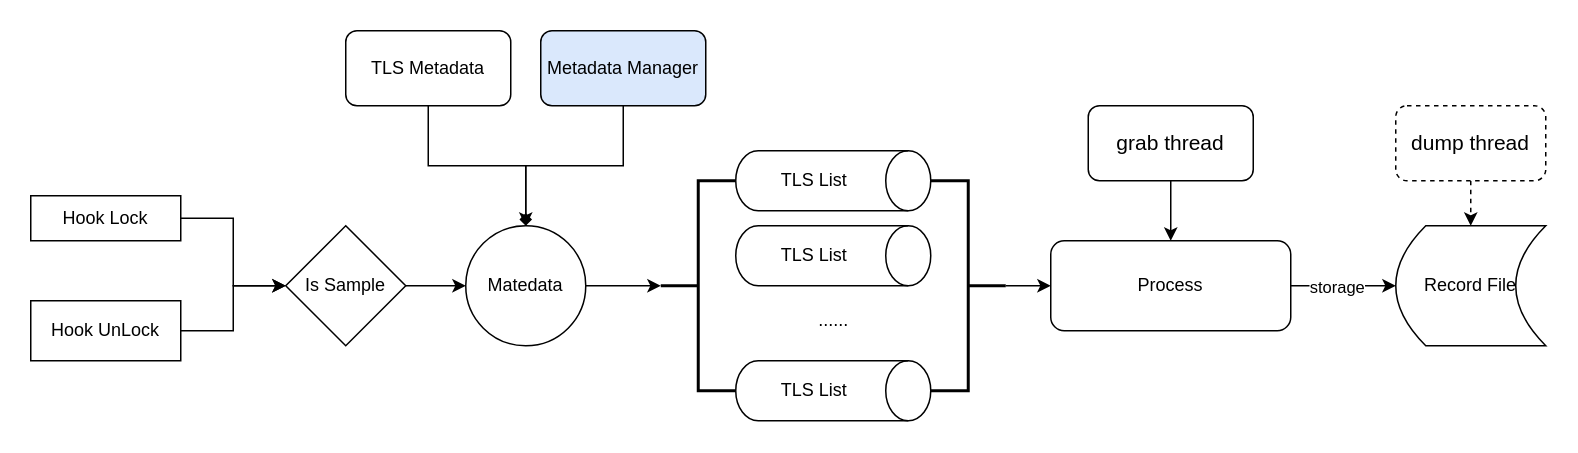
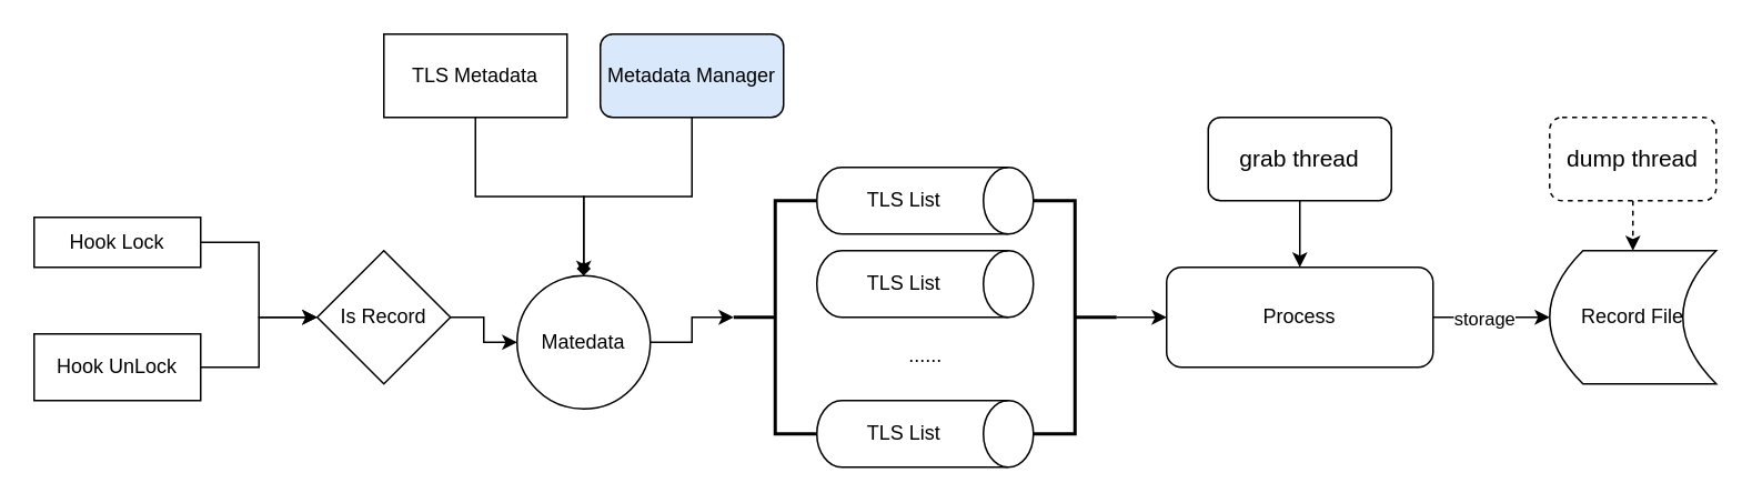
  <mxCell id="0" />
  <mxCell id="1" parent="0" />
  <mxCell id="2" style="edgeStyle=orthogonalEdgeStyle;rounded=0;orthogonalLoop=1;jettySize=auto;html=1;exitX=1;exitY=0.5;exitDx=0;exitDy=0;entryX=0;entryY=0.5;entryDx=0;entryDy=0;" edge="1" parent="1" source="3" target="13"><mxGeometry relative="1" as="geometry" /></mxCell>
  <mxCell id="3" value="Hook Lock" style="rounded=0;whiteSpace=wrap;html=1;" vertex="1" parent="1"><mxGeometry x="20" y="130" width="100" height="30" as="geometry" /></mxCell>
  <mxCell id="4" style="edgeStyle=orthogonalEdgeStyle;rounded=0;orthogonalLoop=1;jettySize=auto;html=1;exitX=1;exitY=0.5;exitDx=0;exitDy=0;" edge="1" parent="1" source="5" target="13"><mxGeometry relative="1" as="geometry" /></mxCell>
  <mxCell id="5" value="Hook UnLock" style="rounded=0;whiteSpace=wrap;html=1;" vertex="1" parent="1"><mxGeometry x="20" y="200" width="100" height="40" as="geometry" /></mxCell>
  <mxCell id="6" style="edgeStyle=orthogonalEdgeStyle;rounded=0;orthogonalLoop=1;jettySize=auto;html=1;exitX=0.5;exitY=1;exitDx=0;exitDy=0;endArrow=diamond;" edge="1" parent="1" source="7" target="9"><mxGeometry relative="1" as="geometry" /></mxCell>
  <mxCell id="7" value="Metadata Manager" style="rounded=1;whiteSpace=wrap;html=1;fillColor=#dae8fc;" vertex="1" parent="1"><mxGeometry x="360" y="20" width="110" height="50" as="geometry" /></mxCell>
  <mxCell id="8" style="edgeStyle=orthogonalEdgeStyle;rounded=0;orthogonalLoop=1;jettySize=auto;html=1;exitX=1;exitY=0.5;exitDx=0;exitDy=0;entryX=0;entryY=0.5;entryDx=0;entryDy=0;entryPerimeter=0;" edge="1" parent="1" source="9" target="19"><mxGeometry relative="1" as="geometry" /></mxCell>
- <mxCell id="9" value="Matedata" style="ellipse;whiteSpace=wrap;html=1;aspect=fixed;" vertex="1" parent="1"><mxGeometry x="310" y="150" width="80" height="80" as="geometry" /></mxCell>
+ <mxCell id="9" value="Matedata" style="ellipse;whiteSpace=wrap;html=1;aspect=fixed;" vertex="1" parent="1"><mxGeometry x="310" y="165" width="80" height="80" as="geometry" /></mxCell>
  <mxCell id="10" style="edgeStyle=orthogonalEdgeStyle;rounded=0;orthogonalLoop=1;jettySize=auto;html=1;exitX=0.5;exitY=1;exitDx=0;exitDy=0;entryX=0.5;entryY=0;entryDx=0;entryDy=0;" edge="1" parent="1" source="11" target="9"><mxGeometry relative="1" as="geometry" /></mxCell>
- <mxCell id="11" value="TLS Metadata" style="rounded=1;whiteSpace=wrap;html=1;" vertex="1" parent="1"><mxGeometry x="230" y="20" width="110" height="50" as="geometry" /></mxCell>
+ <mxCell id="11" value="TLS Metadata" style="whiteSpace=wrap;html=1;rounded=0;" vertex="1" parent="1"><mxGeometry x="230" y="20" width="110" height="50" as="geometry" /></mxCell>
  <mxCell id="12" style="edgeStyle=orthogonalEdgeStyle;rounded=0;orthogonalLoop=1;jettySize=auto;html=1;exitX=1;exitY=0.5;exitDx=0;exitDy=0;entryX=0;entryY=0.5;entryDx=0;entryDy=0;" edge="1" parent="1" source="13" target="9"><mxGeometry relative="1" as="geometry" /></mxCell>
- <mxCell id="13" value="Is Sample" style="rhombus;whiteSpace=wrap;html=1;" vertex="1" parent="1"><mxGeometry x="190" y="150" width="80" height="80" as="geometry" /></mxCell>
+ <mxCell id="13" value="Is Record" style="rhombus;whiteSpace=wrap;html=1;" vertex="1" parent="1"><mxGeometry x="190" y="150" width="80" height="80" as="geometry" /></mxCell>
  <mxCell id="14" value="" style="group" vertex="1" connectable="0" parent="1"><mxGeometry x="440" y="100" width="230" height="180" as="geometry" /></mxCell>
  <mxCell id="15" value="" style="group" vertex="1" connectable="0" parent="14"><mxGeometry width="180" height="180" as="geometry" /></mxCell>
  <mxCell id="16" value="TLS List" style="shape=cylinder3;whiteSpace=wrap;html=1;boundedLbl=1;backgroundOutline=1;size=15;direction=south;" vertex="1" parent="15"><mxGeometry x="50" width="130" height="40" as="geometry" /></mxCell>
  <mxCell id="17" value="TLS List" style="shape=cylinder3;whiteSpace=wrap;html=1;boundedLbl=1;backgroundOutline=1;size=15;direction=south;" vertex="1" parent="15"><mxGeometry x="50" y="50" width="130" height="40" as="geometry" /></mxCell>
  <mxCell id="18" value="TLS List" style="shape=cylinder3;whiteSpace=wrap;html=1;boundedLbl=1;backgroundOutline=1;size=15;direction=south;" vertex="1" parent="15"><mxGeometry x="50" y="140" width="130" height="40" as="geometry" /></mxCell>
  <mxCell id="19" value="" style="strokeWidth=2;html=1;shape=mxgraph.flowchart.annotation_2;align=left;labelPosition=right;pointerEvents=1;" vertex="1" parent="15"><mxGeometry y="20" width="50" height="140" as="geometry" /></mxCell>
  <mxCell id="20" value="......" style="text;html=1;align=center;verticalAlign=middle;resizable=0;points=[];autosize=1;strokeColor=none;fillColor=none;" vertex="1" parent="15"><mxGeometry x="95" y="98" width="40" height="30" as="geometry" /></mxCell>
  <mxCell id="21" value="" style="strokeWidth=2;html=1;shape=mxgraph.flowchart.annotation_2;align=left;labelPosition=right;pointerEvents=1;rotation=-180;" vertex="1" parent="14"><mxGeometry x="180" y="20" width="50" height="140" as="geometry" /></mxCell>
  <mxCell id="22" style="edgeStyle=orthogonalEdgeStyle;rounded=0;orthogonalLoop=1;jettySize=auto;html=1;exitX=0.5;exitY=1;exitDx=0;exitDy=0;entryX=0.5;entryY=0;entryDx=0;entryDy=0;" edge="1" parent="1" source="23" target="29"><mxGeometry relative="1" as="geometry" /></mxCell>
  <mxCell id="23" value="&lt;font style=&quot;font-size: 14px;&quot;&gt;grab thread&lt;/font&gt;" style="rounded=1;whiteSpace=wrap;html=1;" vertex="1" parent="1"><mxGeometry x="725" y="70" width="110" height="50" as="geometry" /></mxCell>
  <mxCell id="24" style="edgeStyle=orthogonalEdgeStyle;rounded=0;orthogonalLoop=1;jettySize=auto;html=1;exitX=0.5;exitY=1;exitDx=0;exitDy=0;entryX=0.5;entryY=0;entryDx=0;entryDy=0;dashed=1;" edge="1" parent="1" source="25" target="26"><mxGeometry relative="1" as="geometry" /></mxCell>
  <mxCell id="25" value="&lt;font style=&quot;font-size: 14px;&quot;&gt;dump thread&lt;/font&gt;" style="rounded=1;whiteSpace=wrap;html=1;dashed=1;" vertex="1" parent="1"><mxGeometry x="930" y="70" width="100" height="50" as="geometry" /></mxCell>
  <mxCell id="26" value="Record File" style="shape=dataStorage;whiteSpace=wrap;html=1;fixedSize=1;" vertex="1" parent="1"><mxGeometry x="930" y="150" width="100" height="80" as="geometry" /></mxCell>
  <mxCell id="27" style="edgeStyle=orthogonalEdgeStyle;rounded=0;orthogonalLoop=1;jettySize=auto;html=1;exitX=1;exitY=0.5;exitDx=0;exitDy=0;entryX=0;entryY=0.5;entryDx=0;entryDy=0;" edge="1" parent="1" source="29" target="26"><mxGeometry relative="1" as="geometry" /></mxCell>
  <mxCell id="28" value="storage" style="edgeLabel;html=1;align=center;verticalAlign=middle;resizable=0;points=[];" vertex="1" connectable="0" parent="27"><mxGeometry x="0.307" relative="1" as="geometry"><mxPoint x="-16" as="offset" /></mxGeometry></mxCell>
  <mxCell id="29" value="Process" style="rounded=1;whiteSpace=wrap;html=1;" vertex="1" parent="1"><mxGeometry x="700" y="160" width="160" height="60" as="geometry" /></mxCell>
  <mxCell id="30" style="edgeStyle=orthogonalEdgeStyle;rounded=0;orthogonalLoop=1;jettySize=auto;html=1;exitX=0;exitY=0.5;exitDx=0;exitDy=0;exitPerimeter=0;entryX=0;entryY=0.5;entryDx=0;entryDy=0;" edge="1" parent="1" source="21" target="29"><mxGeometry relative="1" as="geometry" /></mxCell>
